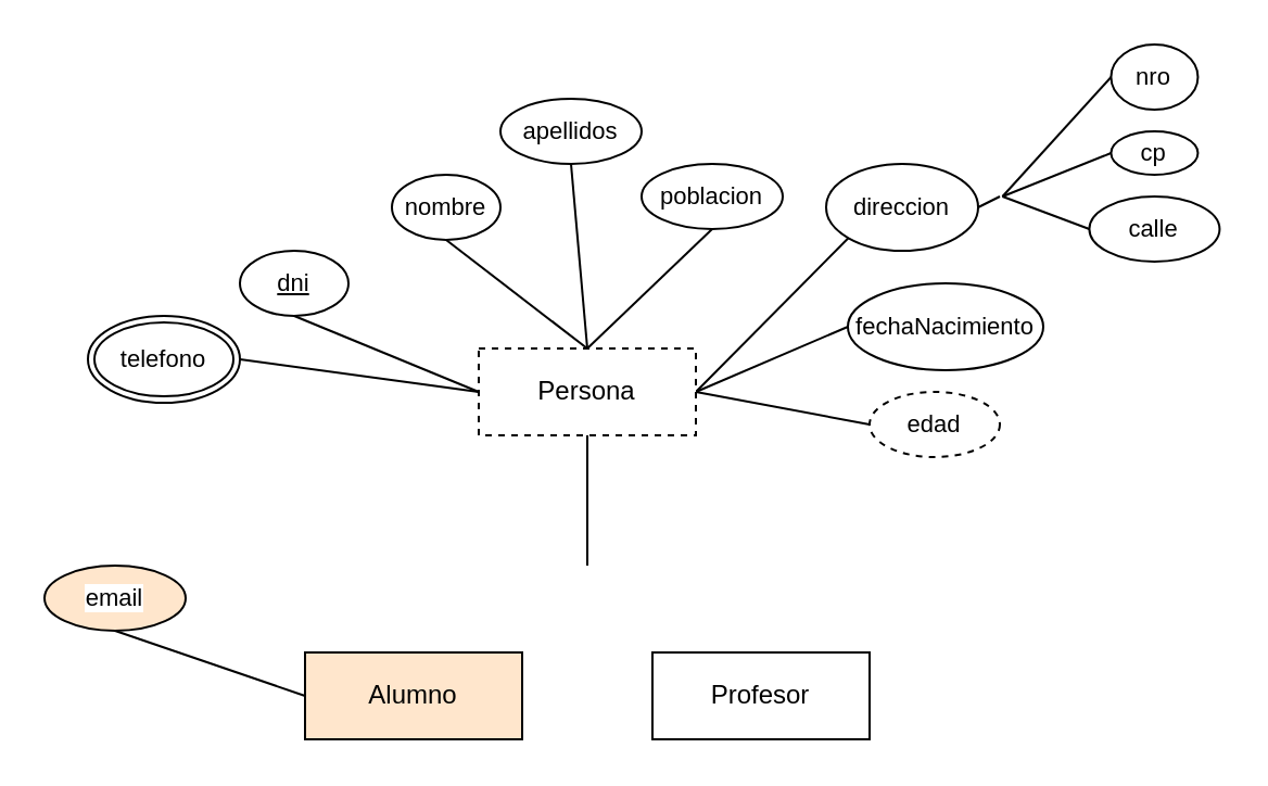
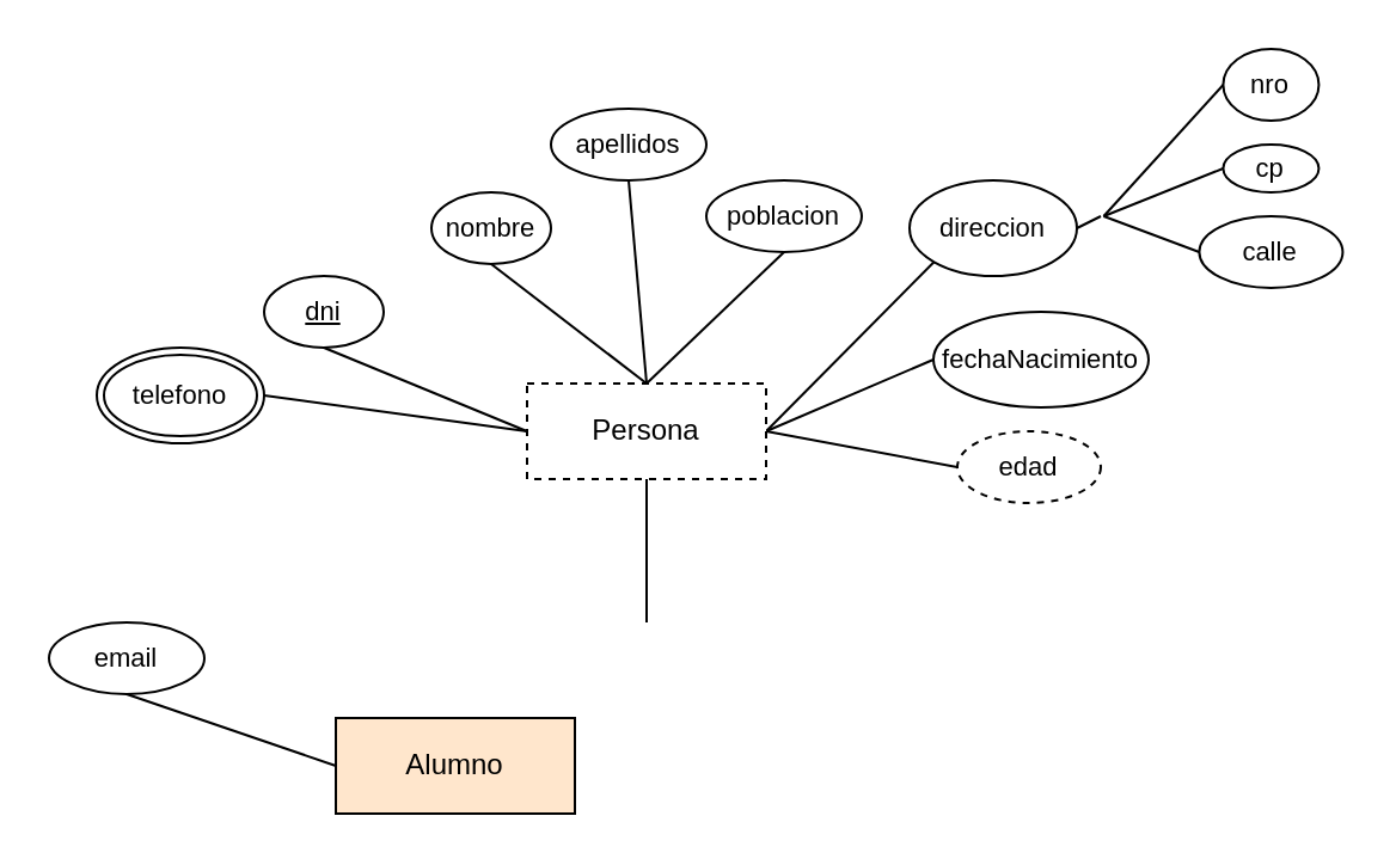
  <mxCell id="0" />
  <mxCell id="1" parent="0" />
  <mxCell id="2" value="Alumno" style="whiteSpace=wrap;html=1;align=center;fillColor=#ffe6cc;" vertex="1" parent="1"><mxGeometry x="140" y="300" width="100" height="40" as="geometry" /></mxCell>
- <mxCell id="3" value="Profesor" style="whiteSpace=wrap;html=1;align=center;" vertex="1" parent="1"><mxGeometry x="300" y="300" width="100" height="40" as="geometry" /></mxCell>
  <mxCell id="4" style="edgeStyle=none;shape=connector;rounded=0;orthogonalLoop=1;jettySize=auto;html=1;exitX=1;exitY=0.5;exitDx=0;exitDy=0;entryX=0;entryY=1;entryDx=0;entryDy=0;strokeColor=default;align=center;verticalAlign=middle;fontFamily=Helvetica;fontSize=11;fontColor=default;labelBackgroundColor=default;endArrow=none;" edge="1" parent="1" source="8" target="17"><mxGeometry relative="1" as="geometry" /></mxCell>
  <mxCell id="5" style="edgeStyle=none;shape=connector;rounded=0;orthogonalLoop=1;jettySize=auto;html=1;exitX=0.5;exitY=0;exitDx=0;exitDy=0;entryX=0.5;entryY=1;entryDx=0;entryDy=0;strokeColor=default;align=center;verticalAlign=middle;fontFamily=Helvetica;fontSize=11;fontColor=default;labelBackgroundColor=default;endArrow=none;" edge="1" parent="1" source="8" target="12"><mxGeometry relative="1" as="geometry" /></mxCell>
  <mxCell id="6" style="edgeStyle=none;shape=connector;rounded=0;orthogonalLoop=1;jettySize=auto;html=1;exitX=1;exitY=0.5;exitDx=0;exitDy=0;entryX=0;entryY=0.5;entryDx=0;entryDy=0;strokeColor=default;align=center;verticalAlign=middle;fontFamily=Helvetica;fontSize=11;fontColor=default;labelBackgroundColor=default;endArrow=none;" edge="1" parent="1" source="8" target="24"><mxGeometry relative="1" as="geometry" /></mxCell>
  <mxCell id="7" style="edgeStyle=none;shape=connector;rounded=0;orthogonalLoop=1;jettySize=auto;html=1;exitX=1;exitY=0.5;exitDx=0;exitDy=0;entryX=0;entryY=0.5;entryDx=0;entryDy=0;strokeColor=default;align=center;verticalAlign=middle;fontFamily=Helvetica;fontSize=11;fontColor=default;labelBackgroundColor=default;endArrow=none;" edge="1" parent="1" source="8" target="25"><mxGeometry relative="1" as="geometry" /></mxCell>
  <mxCell id="8" value="Persona" style="whiteSpace=wrap;html=1;align=center;dashed=1;" vertex="1" parent="1"><mxGeometry x="220" y="160" width="100" height="40" as="geometry" /></mxCell>
  <mxCell id="9" value="" style="endArrow=none;html=1;rounded=0;strokeColor=default;align=center;verticalAlign=middle;fontFamily=Helvetica;fontSize=11;fontColor=default;labelBackgroundColor=default;exitX=0.5;exitY=1;exitDx=0;exitDy=0;" edge="1" parent="1" source="8"><mxGeometry relative="1" as="geometry"><mxPoint x="260" y="380" as="sourcePoint" /><mxPoint x="270" y="260" as="targetPoint" /></mxGeometry></mxCell>
  <mxCell id="10" style="edgeStyle=none;shape=connector;rounded=0;orthogonalLoop=1;jettySize=auto;html=1;exitX=0.5;exitY=1;exitDx=0;exitDy=0;entryX=0.5;entryY=0;entryDx=0;entryDy=0;strokeColor=default;align=center;verticalAlign=middle;fontFamily=Helvetica;fontSize=11;fontColor=default;labelBackgroundColor=default;endArrow=none;" edge="1" parent="1" source="11" target="8"><mxGeometry relative="1" as="geometry" /></mxCell>
  <mxCell id="11" value="nombre" style="ellipse;whiteSpace=wrap;html=1;align=center;fontFamily=Helvetica;fontSize=11;fontColor=default;labelBackgroundColor=default;" vertex="1" parent="1"><mxGeometry x="180" y="80" width="50" height="30" as="geometry" /></mxCell>
  <mxCell id="12" value="apellidos" style="ellipse;whiteSpace=wrap;html=1;align=center;fontFamily=Helvetica;fontSize=11;fontColor=default;labelBackgroundColor=default;" vertex="1" parent="1"><mxGeometry x="230" y="45" width="65" height="30" as="geometry" /></mxCell>
  <mxCell id="13" style="edgeStyle=none;shape=connector;rounded=0;orthogonalLoop=1;jettySize=auto;html=1;exitX=1;exitY=0.5;exitDx=0;exitDy=0;entryX=0;entryY=0.5;entryDx=0;entryDy=0;strokeColor=default;align=center;verticalAlign=middle;fontFamily=Helvetica;fontSize=11;fontColor=default;labelBackgroundColor=default;endArrow=none;" edge="1" parent="1" target="18"><mxGeometry relative="1" as="geometry"><mxPoint x="461.22" y="90" as="sourcePoint" /></mxGeometry></mxCell>
  <mxCell id="14" style="edgeStyle=none;shape=connector;rounded=0;orthogonalLoop=1;jettySize=auto;html=1;exitX=1;exitY=0.5;exitDx=0;exitDy=0;entryX=0;entryY=0.5;entryDx=0;entryDy=0;strokeColor=default;align=center;verticalAlign=middle;fontFamily=Helvetica;fontSize=11;fontColor=default;labelBackgroundColor=default;endArrow=none;" edge="1" parent="1" target="19"><mxGeometry relative="1" as="geometry"><mxPoint x="461.22" y="90" as="sourcePoint" /></mxGeometry></mxCell>
  <mxCell id="15" style="edgeStyle=none;shape=connector;rounded=0;orthogonalLoop=1;jettySize=auto;html=1;exitX=1;exitY=0.5;exitDx=0;exitDy=0;entryX=0;entryY=0.5;entryDx=0;entryDy=0;strokeColor=default;align=center;verticalAlign=middle;fontFamily=Helvetica;fontSize=11;fontColor=default;labelBackgroundColor=default;endArrow=none;" edge="1" parent="1" target="20"><mxGeometry relative="1" as="geometry"><mxPoint x="461.22" y="90" as="sourcePoint" /></mxGeometry></mxCell>
  <mxCell id="16" style="edgeStyle=none;shape=connector;rounded=0;orthogonalLoop=1;jettySize=auto;html=1;exitX=1;exitY=0.5;exitDx=0;exitDy=0;strokeColor=default;align=center;verticalAlign=middle;fontFamily=Helvetica;fontSize=11;fontColor=default;labelBackgroundColor=default;endArrow=none;" edge="1" parent="1" source="17"><mxGeometry relative="1" as="geometry"><mxPoint x="460" y="90" as="targetPoint" /></mxGeometry></mxCell>
  <mxCell id="17" value="direccion" style="ellipse;whiteSpace=wrap;html=1;align=center;fontFamily=Helvetica;fontSize=11;fontColor=default;labelBackgroundColor=default;" vertex="1" parent="1"><mxGeometry x="380" y="75" width="70" height="40" as="geometry" /></mxCell>
  <mxCell id="18" value="nro" style="ellipse;whiteSpace=wrap;html=1;align=center;fontFamily=Helvetica;fontSize=11;fontColor=default;labelBackgroundColor=default;" vertex="1" parent="1"><mxGeometry x="511.22" y="20" width="40" height="30" as="geometry" /></mxCell>
  <mxCell id="19" value="cp" style="ellipse;whiteSpace=wrap;html=1;align=center;fontFamily=Helvetica;fontSize=11;fontColor=default;labelBackgroundColor=default;" vertex="1" parent="1"><mxGeometry x="511.22" y="60" width="40" height="20" as="geometry" /></mxCell>
  <mxCell id="20" value="calle" style="ellipse;whiteSpace=wrap;html=1;align=center;fontFamily=Helvetica;fontSize=11;fontColor=default;labelBackgroundColor=default;" vertex="1" parent="1"><mxGeometry x="501.22" y="90" width="60" height="30" as="geometry" /></mxCell>
  <mxCell id="21" style="edgeStyle=none;shape=connector;rounded=0;orthogonalLoop=1;jettySize=auto;html=1;exitX=0.5;exitY=1;exitDx=0;exitDy=0;entryX=0;entryY=0.5;entryDx=0;entryDy=0;strokeColor=default;align=center;verticalAlign=middle;fontFamily=Helvetica;fontSize=11;fontColor=default;labelBackgroundColor=default;endArrow=none;" edge="1" parent="1" source="22" target="8"><mxGeometry relative="1" as="geometry" /></mxCell>
  <mxCell id="22" value="dni" style="ellipse;whiteSpace=wrap;html=1;align=center;fontStyle=4;fontFamily=Helvetica;fontSize=11;fontColor=default;labelBackgroundColor=default;" vertex="1" parent="1"><mxGeometry x="110" y="115" width="50" height="30" as="geometry" /></mxCell>
  <mxCell id="23" style="edgeStyle=none;shape=connector;rounded=0;orthogonalLoop=1;jettySize=auto;html=1;entryX=0.414;entryY=0.025;entryDx=0;entryDy=0;entryPerimeter=0;strokeColor=default;align=center;verticalAlign=middle;fontFamily=Helvetica;fontSize=11;fontColor=default;labelBackgroundColor=default;endArrow=none;" edge="1" parent="1"><mxGeometry relative="1" as="geometry"><mxPoint x="420.005" y="70.318" as="sourcePoint" /><mxPoint x="420.2" y="71" as="targetPoint" /></mxGeometry></mxCell>
  <mxCell id="24" value="fechaNacimiento" style="ellipse;whiteSpace=wrap;html=1;align=center;fontFamily=Helvetica;fontSize=11;fontColor=default;labelBackgroundColor=default;" vertex="1" parent="1"><mxGeometry x="390" width="90" height="40" as="geometry" y="130" /></mxCell>
  <mxCell id="25" value="edad" style="ellipse;whiteSpace=wrap;html=1;align=center;dashed=1;fontFamily=Helvetica;fontSize=11;fontColor=default;labelBackgroundColor=default;" vertex="1" parent="1"><mxGeometry x="400" y="180" width="60" height="30" as="geometry" /></mxCell>
  <mxCell id="26" style="edgeStyle=none;shape=connector;rounded=0;orthogonalLoop=1;jettySize=auto;html=1;exitX=1;exitY=0.5;exitDx=0;exitDy=0;entryX=0;entryY=0.5;entryDx=0;entryDy=0;strokeColor=default;align=center;verticalAlign=middle;fontFamily=Helvetica;fontSize=11;fontColor=default;labelBackgroundColor=default;endArrow=none;" edge="1" parent="1" source="27" target="8"><mxGeometry relative="1" as="geometry" /></mxCell>
  <mxCell id="27" value="telefono" style="ellipse;shape=doubleEllipse;margin=3;whiteSpace=wrap;html=1;align=center;fontFamily=Helvetica;fontSize=11;fontColor=default;labelBackgroundColor=default;" vertex="1" parent="1"><mxGeometry x="40" y="145" width="70" height="40" as="geometry" /></mxCell>
  <mxCell id="28" style="edgeStyle=none;shape=connector;rounded=0;orthogonalLoop=1;jettySize=auto;html=1;exitX=0.5;exitY=1;exitDx=0;exitDy=0;entryX=0.5;entryY=0;entryDx=0;entryDy=0;strokeColor=default;align=center;verticalAlign=middle;fontFamily=Helvetica;fontSize=11;fontColor=default;labelBackgroundColor=default;endArrow=none;" edge="1" parent="1" source="29" target="8"><mxGeometry relative="1" as="geometry" /></mxCell>
  <mxCell id="29" value="poblacion" style="ellipse;whiteSpace=wrap;html=1;align=center;fontFamily=Helvetica;fontSize=11;fontColor=default;labelBackgroundColor=default;" vertex="1" parent="1"><mxGeometry x="295" y="75" width="65" height="30" as="geometry" /></mxCell>
  <mxCell id="30" style="edgeStyle=none;shape=connector;rounded=0;orthogonalLoop=1;jettySize=auto;html=1;exitX=0.5;exitY=1;exitDx=0;exitDy=0;entryX=0;entryY=0.5;entryDx=0;entryDy=0;strokeColor=default;align=center;verticalAlign=middle;fontFamily=Helvetica;fontSize=11;fontColor=default;labelBackgroundColor=default;endArrow=none;" edge="1" parent="1" source="31" target="2"><mxGeometry relative="1" as="geometry" /></mxCell>
- <mxCell id="31" value="email" style="ellipse;whiteSpace=wrap;html=1;align=center;fontFamily=Helvetica;fontSize=11;fontColor=default;labelBackgroundColor=default;fillColor=#ffe6cc;" vertex="1" parent="1"><mxGeometry x="20" y="260" width="65" height="30" as="geometry" /></mxCell>
+ <mxCell id="31" value="email" style="ellipse;whiteSpace=wrap;html=1;align=center;fontFamily=Helvetica;fontSize=11;fontColor=default;labelBackgroundColor=default;" vertex="1" parent="1"><mxGeometry x="20" y="260" width="65" height="30" as="geometry" /></mxCell>
